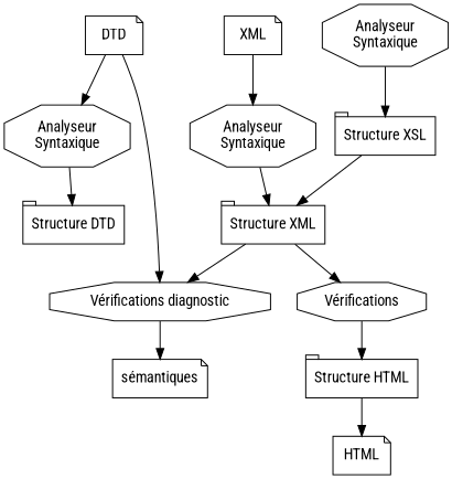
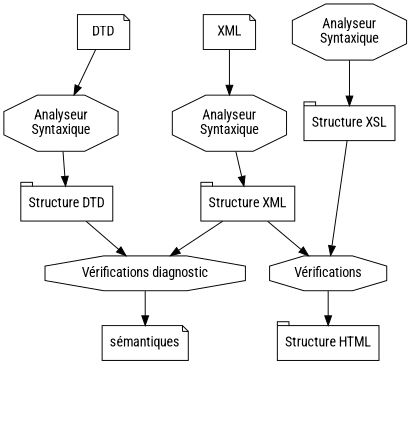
  digraph {
    fontname="Roboto Condensed"
    node [fontname="Roboto Condensed" shape=octagon]
    edge [fontname="Roboto Condensed"]
    n1 [label=DTD shape=note]
    n2 [label="Analyseur\nSyntaxique"]
    n3 [label="Structure DTD" shape=tab]
    n4 [label=XML shape=note]
    n5 [label="Analyseur\nSyntaxique"]
    n6 [label="Structure XML" shape=tab]
    n7 [label="Analyseur\nSyntaxique"]
    n8 [label="Structure XSL" shape=tab]
-   n9 [label=HTML shape=note]
    n10 [label="Vérifications diagnostic"]
    n11 [label="Vérifications"]
    n12 [label="sémantiques" shape=note]
    n13 [label="Structure HTML" shape=tab]
    n1 -> n2
    n2 -> n3
-   n1 -> n10
+   n3 -> n10
    n4 -> n5
    n5 -> n6
    n6 -> n10
    n6 -> n11
    n7 -> n8
-   n8 -> n6
+   n8 -> n11
    n10 -> n12
    n11 -> n13
-   n13 -> n9
  }
